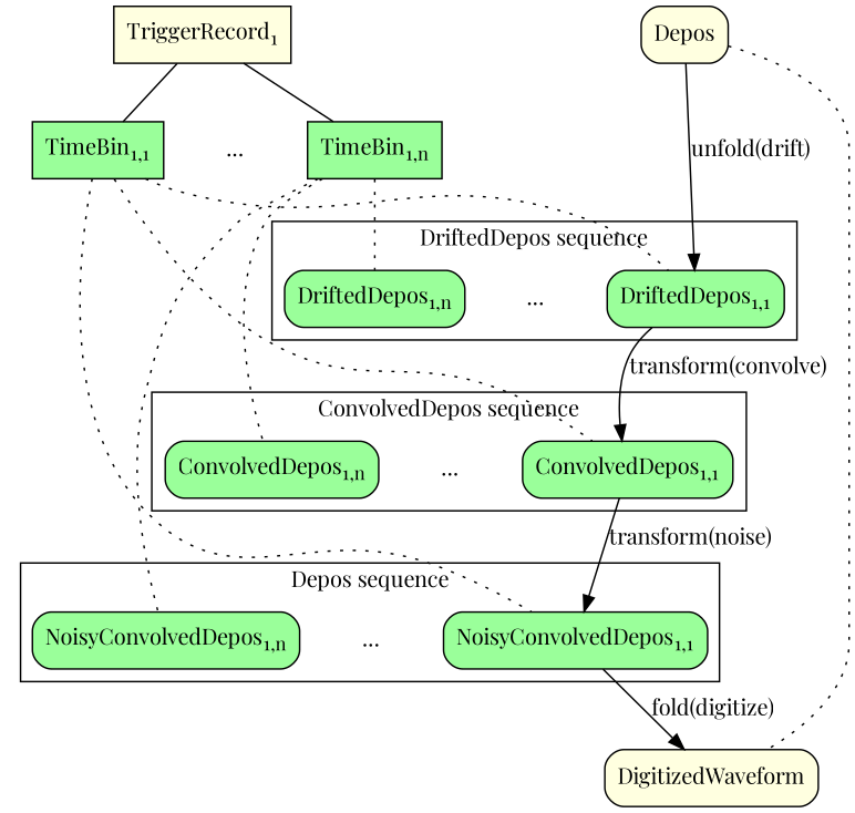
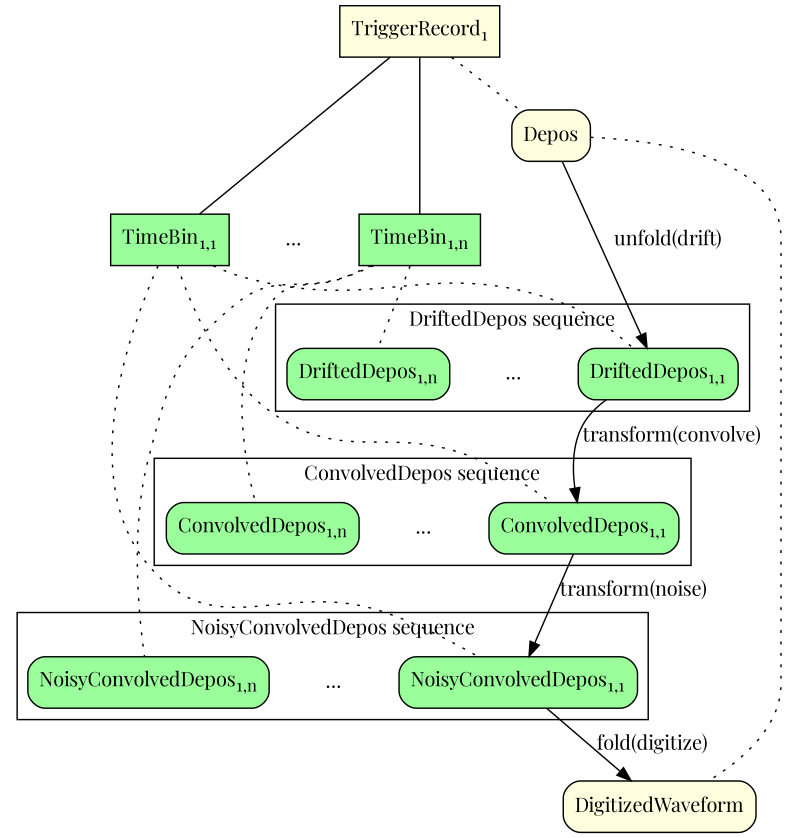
  digraph {
    compound=true
    fontname="Playfair Display"
    node [fillcolor=palegreen1 fontname="Playfair Display" shape=box style="filled,rounded"]
    edge [arrowhead=none fontname="Playfair Display" style=dotted]
    n1 [label=<TimeBin<sub>1,1</sub>> style=filled]
    n2 [label="..." margin=0 shape=plaintext style=rounded fillcolor=""]
    n3 [label=<TimeBin<sub>1,n</sub>> style=filled]
    n4 [label=<DriftedDepos<sub>1,1</sub>>]
    n5 [label="..." margin=0 shape=plaintext style=rounded]
    n6 [label=<DriftedDepos<sub>1,n</sub>>]
    n7 [label=<ConvolvedDepos<sub>1,1</sub>>]
    n8 [label="..." margin=0 shape=plaintext style=rounded]
    n9 [label=<ConvolvedDepos<sub>1,n</sub>>]
    n10 [label=<NoisyConvolvedDepos<sub>1,1</sub>>]
    n11 [label="..." margin=0 shape=plaintext style=rounded]
    n12 [label=<NoisyConvolvedDepos<sub>1,n</sub>>]
    n13 [fillcolor=lightyellow label=DigitizedWaveform]
    n14 [fillcolor=lightyellow label=<TriggerRecord<sub>1</sub>> style=filled]
    n15 [fillcolor=lightyellow label=Depos]
    subgraph cluster_1 {
      peripheries=0
      n1
      n2
      n3
    }
    subgraph cluster_2 {
      label="DriftedDepos sequence"
      n4
      n5
      n6
    }
    subgraph cluster_3 {
      label="ConvolvedDepos sequence"
      n7
      n8
      n9
    }
    subgraph cluster_4 {
-     label="Depos sequence"
+     label="NoisyConvolvedDepos sequence"
      n10
      n11
      n12
    }
    n1 -> n4
    n1 -> n7
    n1 -> n10
    n3 -> n6
    n3 -> n9
    n3 -> n12
    n4 -> n7 [arrowhead=normal label="transform(convolve)" style=solid]
    n7 -> n10 [arrowhead=normal label="transform(noise)" style=solid]
    n10 -> n13 [arrowhead=normal label="fold(digitize)" style=solid]
    n14 -> n1 [style=solid]
    n14 -> n3 [style=solid]
+   n14 -> n15
    n15 -> n3 [style=invis]
    n15 -> n4 [arrowhead=normal label="unfold(drift)" style=solid]
    n15 -> n13
  }
